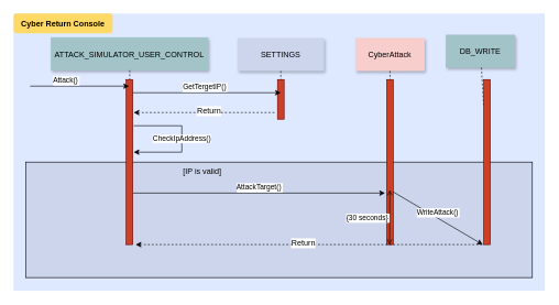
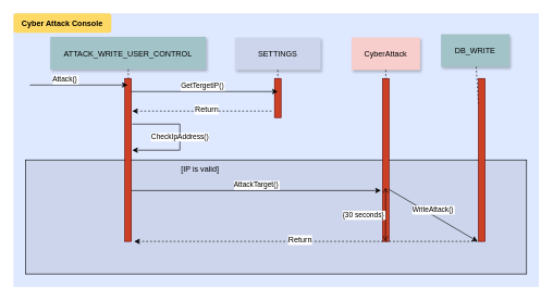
  <mxCell id="0" />
  <mxCell id="1" parent="0" />
  <mxCell id="2" value="" style="fillColor=#DEE8FF;strokeColor=none" parent="1" vertex="1"><mxGeometry x="20" y="20" width="805" height="420" as="geometry" /></mxCell>
  <mxCell id="3" value="" style="fillColor=#CCD5EB" vertex="1" parent="1"><mxGeometry x="38.75" y="245" width="767.5" height="175" as="geometry" /></mxCell>
  <mxCell id="4" value="CheckIpAddress()" style="edgeStyle=orthogonalEdgeStyle;rounded=0;orthogonalLoop=1;jettySize=auto;html=1;entryX=1.137;entryY=0.44;entryDx=0;entryDy=0;entryPerimeter=0;" edge="1" parent="1" target="5"><mxGeometry relative="1" as="geometry"><mxPoint x="215" y="270" as="targetPoint" /><mxPoint x="202" y="190" as="sourcePoint" /><Array as="points"><mxPoint x="202" y="190" /><mxPoint x="275" y="190" /><mxPoint x="275" y="230" /></Array></mxGeometry></mxCell>
  <mxCell id="5" value="" style="fillColor=#CC4125;strokeColor=#660000" parent="1" vertex="1"><mxGeometry x="190.63" y="120" width="10" height="250" as="geometry" /></mxCell>
  <mxCell id="6" value="Attack()" style="edgeStyle=none;verticalLabelPosition=top;verticalAlign=bottom;labelPosition=left;align=right" parent="1" edge="1"><mxGeometry x="110" y="-10" width="100" height="100" as="geometry"><mxPoint x="45" y="130" as="sourcePoint" /><mxPoint x="195" y="130" as="targetPoint" /></mxGeometry></mxCell>
- <mxCell id="7" value="ATTACK_SIMULATOR_USER_CONTROL" style="shadow=1;fillColor=#A2C4C9;strokeColor=none" parent="1" vertex="1"><mxGeometry x="76.25" y="56" width="238.75" height="50" as="geometry" /></mxCell>
+ <mxCell id="7" value="ATTACK_WRITE_USER_CONTROL" style="shadow=1;fillColor=#A2C4C9;strokeColor=none" parent="1" vertex="1"><mxGeometry x="76.25" y="56" width="238.75" height="50" as="geometry" /></mxCell>
  <mxCell id="8" value="AttackTarget()" style="edgeStyle=none;verticalLabelPosition=top;verticalAlign=bottom;" parent="1" edge="1"><mxGeometry x="75.63" y="149" width="100" height="100" as="geometry"><mxPoint x="201" y="292" as="sourcePoint" /><mxPoint x="583" y="292" as="targetPoint" /></mxGeometry></mxCell>
  <mxCell id="9" value="SETTINGS" style="shadow=1;fillColor=#ccd5eb;strokeColor=none;" parent="1" vertex="1"><mxGeometry x="359.36" y="57" width="131.28" height="50" as="geometry" /></mxCell>
  <mxCell id="10" value="" style="fillColor=#CC4125;strokeColor=#660000" parent="1" vertex="1"><mxGeometry x="420" y="120" width="10" height="60" as="geometry" /></mxCell>
  <mxCell id="11" value="" style="fillColor=#CC4125;strokeColor=#660000" parent="1" vertex="1"><mxGeometry x="585.5" y="120" width="10" height="250" as="geometry" /></mxCell>
  <mxCell id="12" value="CyberAttack" style="shadow=1;fillColor=#f8cecc;strokeColor=none;" parent="1" vertex="1"><mxGeometry x="538" y="57" width="105" height="50" as="geometry" /></mxCell>
  <mxCell id="13" value="" style="edgeStyle=none;endArrow=none;dashed=1" parent="1" source="12" target="11" edge="1"><mxGeometry x="614.488" y="175.0" width="100" height="100" as="geometry"><mxPoint x="609.653" y="150" as="sourcePoint" /><mxPoint x="609.653" y="300" as="targetPoint" /></mxGeometry></mxCell>
  <mxCell id="14" value="DB_WRITE" style="shadow=1;fillColor=#A2C4C9;strokeColor=none" parent="1" vertex="1"><mxGeometry x="675" y="52" width="105" height="50" as="geometry" /></mxCell>
  <mxCell id="15" value="" style="edgeStyle=none;endArrow=none;dashed=1" parent="1" source="14" target="16" edge="1"><mxGeometry x="727.335" y="165" width="100" height="100" as="geometry"><mxPoint x="737.259" y="150" as="sourcePoint" /><mxPoint x="737.576" y="205" as="targetPoint" /></mxGeometry></mxCell>
  <mxCell id="16" value="" style="fillColor=#CC4125;strokeColor=#660000" parent="1" vertex="1"><mxGeometry x="732.5" y="120" width="10" height="250" as="geometry" /></mxCell>
  <mxCell id="17" value="" style="edgeStyle=elbowEdgeStyle;elbow=horizontal;endArrow=none;dashed=1" parent="1" source="7" target="5" edge="1"><mxGeometry x="230.0" y="310" width="100" height="100" as="geometry"><mxPoint x="165" y="450" as="sourcePoint" /><mxPoint x="265" y="350" as="targetPoint" /></mxGeometry></mxCell>
- <mxCell id="18" value="Cyber Return Console" style="rounded=1;fontStyle=1;fillColor=#FFD966;strokeColor=none" parent="1" vertex="1"><mxGeometry x="20" y="20" width="150" height="30" as="geometry" /></mxCell>
+ <mxCell id="18" value="Cyber Attack Console" style="rounded=1;fontStyle=1;fillColor=#FFD966;strokeColor=none" parent="1" vertex="1"><mxGeometry x="20" y="20" width="150" height="30" as="geometry" /></mxCell>
  <mxCell id="19" value="" style="edgeStyle=none;endArrow=none;dashed=1;entryX=0.5;entryY=0;entryDx=0;entryDy=0;exitX=0.5;exitY=1;exitDx=0;exitDy=0;" parent="1" source="9" target="10" edge="1"><mxGeometry x="413.115" y="165" width="100" height="100" as="geometry"><mxPoint x="423.28" y="150" as="sourcePoint" /><mxPoint x="423.28" y="220" as="targetPoint" /></mxGeometry></mxCell>
  <mxCell id="20" value="{30 seconds}" style="edgeStyle=elbowEdgeStyle;elbow=horizontal;startArrow=open;endArrow=open;labelPosition=left;align=right;" parent="1" edge="1"><mxGeometry x="535.206" y="257.39" width="100" height="100" as="geometry"><mxPoint x="590.206" y="287.39" as="sourcePoint" /><mxPoint x="590" y="370" as="targetPoint" /></mxGeometry></mxCell>
  <mxCell id="21" value="" style="edgeStyle=none;verticalLabelPosition=top;verticalAlign=bottom;endArrow=none;startArrow=classic;dashed=1;" parent="1" edge="1"><mxGeometry x="691.28" y="242.499" width="100" height="100" as="geometry"><mxPoint x="205" y="370" as="sourcePoint" /><mxPoint x="732.5" y="370" as="targetPoint" /></mxGeometry></mxCell>
  <mxCell id="22" value="Return" style="text;html=1;align=center;verticalAlign=middle;resizable=0;points=[];labelBackgroundColor=#ffffff;" parent="21" vertex="1" connectable="0"><mxGeometry relative="1" as="geometry"><mxPoint x="-11" y="-3" as="offset" /></mxGeometry></mxCell>
  <mxCell id="23" value="GetTergetIP()" style="edgeStyle=none;verticalLabelPosition=top;verticalAlign=bottom;labelPosition=left;align=right" edge="1" parent="1"><mxGeometry width="100" height="100" as="geometry"><mxPoint x="200.63" y="140" as="sourcePoint" /><mxPoint x="425" y="140" as="targetPoint" /><mxPoint x="32" as="offset" /></mxGeometry></mxCell>
  <mxCell id="24" value="" style="edgeStyle=none;verticalLabelPosition=top;verticalAlign=bottom;endArrow=none;startArrow=classic;dashed=1;exitX=1.137;exitY=0.2;exitDx=0;exitDy=0;exitPerimeter=0;" edge="1" parent="1" source="5"><mxGeometry x="375.28" y="42.499" width="100" height="100" as="geometry"><mxPoint x="205" y="170" as="sourcePoint" /><mxPoint x="416.5" y="170" as="targetPoint" /></mxGeometry></mxCell>
  <mxCell id="25" value="Return" style="text;html=1;align=center;verticalAlign=middle;resizable=0;points=[];labelBackgroundColor=#ffffff;" vertex="1" connectable="0" parent="24"><mxGeometry relative="1" as="geometry"><mxPoint x="6" y="-3" as="offset" /></mxGeometry></mxCell>
  <mxCell id="26" value="[IP is valid]" style="text;html=1;strokeColor=none;fillColor=none;align=center;verticalAlign=middle;whiteSpace=wrap;rounded=0;" vertex="1" parent="1"><mxGeometry x="270.63" y="250" width="70" height="20" as="geometry" /></mxCell>
  <mxCell id="27" value="WriteAttack()" style="edgeStyle=none;verticalLabelPosition=top;verticalAlign=bottom;" edge="1" parent="1"><mxGeometry x="85.63" y="159" width="100" height="100" as="geometry"><mxPoint x="595" y="290" as="sourcePoint" /><mxPoint x="731" y="370" as="targetPoint" /></mxGeometry></mxCell>
